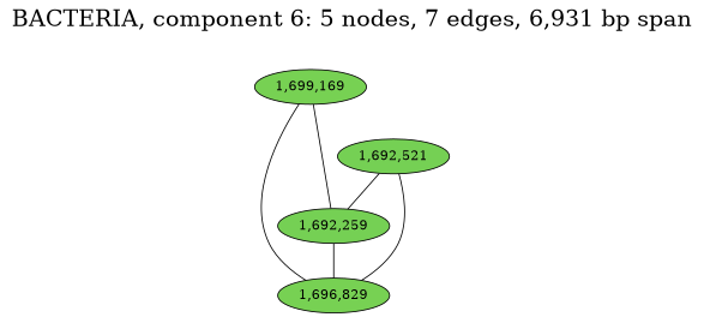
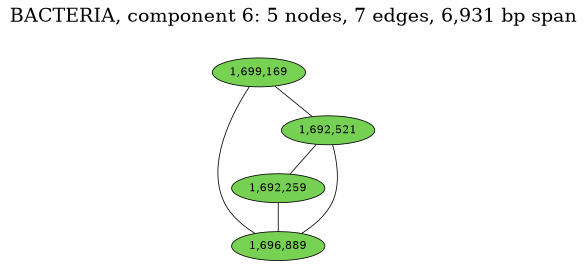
  graph {
    fontsize=24
    label="BACTERIA, component 6: 5 nodes, 7 edges, 6,931 bp span"
    labelloc=t
    node [fillcolor="#77d153" fontcolor="#000000" style=filled]
    n1 [label="1,699,169"]
    n2 [fillcolor="#75d054" label="1,692,259"]
-   "1,696,889" [label="1,696,829"]
+   "1,696,889"
    "1,692,521" [fillcolor="#75d054"]
-   n1 -- n2
+   n1 -- "1,692,521"
    n1 -- "1,696,889"
    n2 -- "1,696,889"
    "1,692,521" -- n2
    "1,692,521" -- "1,696,889"
  }
